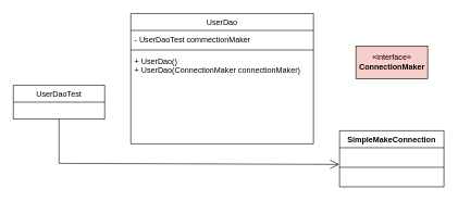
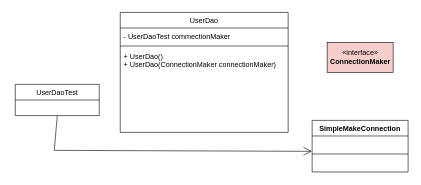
  <mxCell id="0" />
  <mxCell id="1" parent="0" />
- <mxCell id="2" value="UserDaoTest" style="swimlane;fontStyle=0;childLayout=stackLayout;horizontal=1;startSize=26;fillColor=none;horizontalStack=0;resizeParent=1;resizeParentMax=0;resizeLast=0;collapsible=1;marginBottom=0;" vertex="1" parent="1"><mxGeometry x="20" y="130" width="140" height="52" as="geometry" /></mxCell>
+ <mxCell id="2" value="UserDaoTest" style="swimlane;fontStyle=0;childLayout=stackLayout;horizontal=1;startSize=26;fillColor=none;horizontalStack=0;resizeParent=1;resizeParentMax=0;resizeLast=0;collapsible=1;marginBottom=0;" vertex="1" parent="1"><mxGeometry x="25" y="140" width="140" height="52" as="geometry" /></mxCell>
  <mxCell id="3" value="UserDao" style="swimlane;fontStyle=0;childLayout=stackLayout;horizontal=1;startSize=26;fillColor=none;horizontalStack=0;resizeParent=1;resizeParentMax=0;resizeLast=0;collapsible=1;marginBottom=0;" vertex="1" parent="1"><mxGeometry x="200" y="20" width="280" height="200" as="geometry" /></mxCell>
  <mxCell id="4" value="- UserDaoTest commectionMaker" style="text;strokeColor=none;fillColor=none;align=left;verticalAlign=top;spacingLeft=4;spacingRight=4;overflow=hidden;rotatable=0;points=[[0,0.5],[1,0.5]];portConstraint=eastwest;" vertex="1" parent="3"><mxGeometry y="26" width="280" height="26" as="geometry" /></mxCell>
  <mxCell id="5" value="" style="line;strokeWidth=1;fillColor=none;align=left;verticalAlign=middle;spacingTop=-1;spacingLeft=3;spacingRight=3;rotatable=0;labelPosition=right;points=[];portConstraint=eastwest;strokeColor=inherit;" vertex="1" parent="3"><mxGeometry y="52" width="280" height="8" as="geometry" /></mxCell>
  <mxCell id="6" value="+ UserDao()&#10;+ UserDao(ConnectionMaker connectionMaker)&#10;" style="text;strokeColor=none;fillColor=none;align=left;verticalAlign=top;spacingLeft=4;spacingRight=4;overflow=hidden;rotatable=0;points=[[0,0.5],[1,0.5]];portConstraint=eastwest;" vertex="1" parent="3"><mxGeometry y="60" width="280" height="140" as="geometry" /></mxCell>
  <mxCell id="7" value="«interface»&lt;br&gt;&lt;b&gt;ConnectionMaker&lt;/b&gt;" style="html=1;fillColor=#f8cecc;" vertex="1" parent="1"><mxGeometry x="545" y="70" width="110" height="50" as="geometry" /></mxCell>
  <mxCell id="8" value="SimpleMakeConnection" style="swimlane;fontStyle=1;align=center;verticalAlign=top;childLayout=stackLayout;horizontal=1;startSize=26;horizontalStack=0;resizeParent=1;resizeParentMax=0;resizeLast=0;collapsible=1;marginBottom=0;" vertex="1" parent="1"><mxGeometry x="520" y="200" width="160" height="86" as="geometry" /></mxCell>
  <mxCell id="9" value=" &#10;" style="text;strokeColor=none;fillColor=none;align=left;verticalAlign=top;spacingLeft=4;spacingRight=4;overflow=hidden;rotatable=0;points=[[0,0.5],[1,0.5]];portConstraint=eastwest;" vertex="1" parent="8"><mxGeometry y="26" width="160" height="26" as="geometry" /></mxCell>
  <mxCell id="10" value="" style="line;strokeWidth=1;fillColor=none;align=left;verticalAlign=middle;spacingTop=-1;spacingLeft=3;spacingRight=3;rotatable=0;labelPosition=right;points=[];portConstraint=eastwest;strokeColor=inherit;" vertex="1" parent="8"><mxGeometry y="52" width="160" height="8" as="geometry" /></mxCell>
  <mxCell id="11" value=" &#10;" style="text;strokeColor=none;fillColor=none;align=left;verticalAlign=top;spacingLeft=4;spacingRight=4;overflow=hidden;rotatable=0;points=[[0,0.5],[1,0.5]];portConstraint=eastwest;" vertex="1" parent="8"><mxGeometry y="60" width="160" height="26" as="geometry" /></mxCell>
  <mxCell id="12" value="" style="endArrow=open;endFill=1;endSize=12;html=1;rounded=0;entryX=-0.003;entryY=0.985;entryDx=0;entryDy=0;entryPerimeter=0;exitX=0.5;exitY=1;exitDx=0;exitDy=0;" edge="1" parent="1" source="2" target="9"><mxGeometry width="160" relative="1" as="geometry"><mxPoint x="190" y="240" as="sourcePoint" /><mxPoint x="80" y="280" as="targetPoint" /><Array as="points"><mxPoint x="90" y="250" /></Array></mxGeometry></mxCell>
